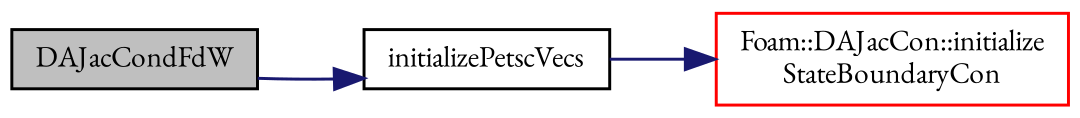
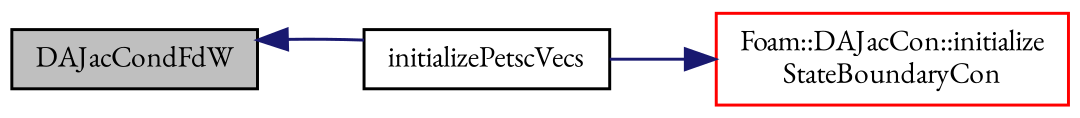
  digraph {
    fontname="EB Garamond"
    rankdir=LR
    node [color=black fontname="EB Garamond" fontsize=10 shape=record]
    edge [color=midnightblue fontname="EB Garamond" fontsize=10 labelfontname=Helvetica labelfontsize=10 style=solid]
    n1 [fillcolor=grey75 fontcolor=black height=0.2 label=DAJacCondFdW style=filled width=0.4]
    n2 [height=0.2 label=initializePetscVecs width=0.4]
    n3 [color=red height=0.2 label="Foam::DAJacCon::initialize\lStateBoundaryCon" width=0.4]
-   n1 -> n2
+   n2 -> n1
    n2 -> n3
  }
